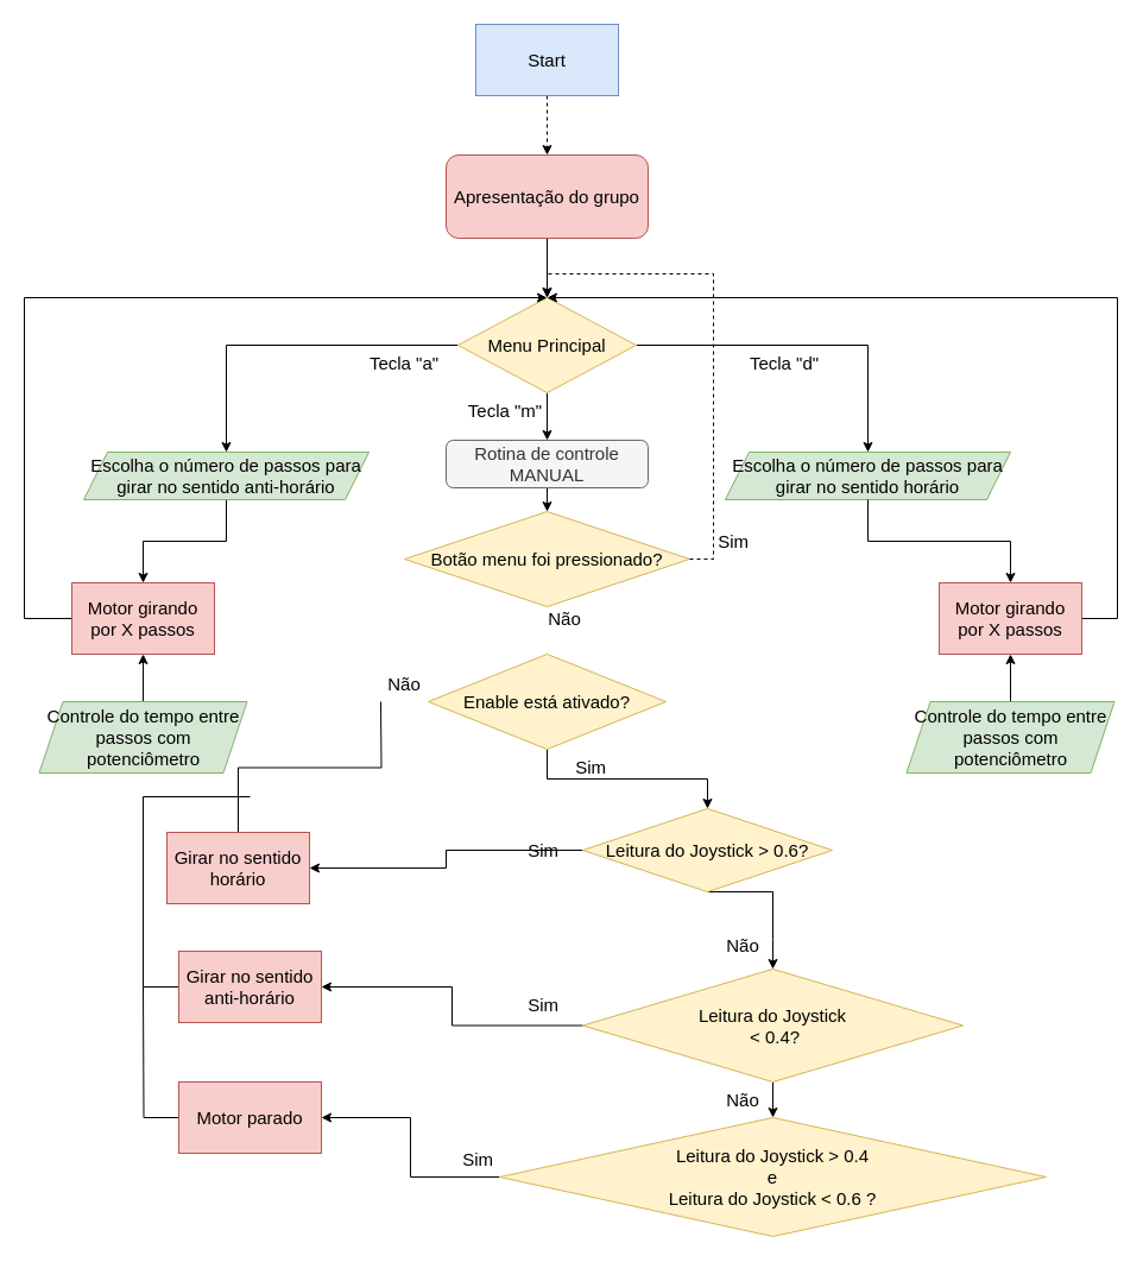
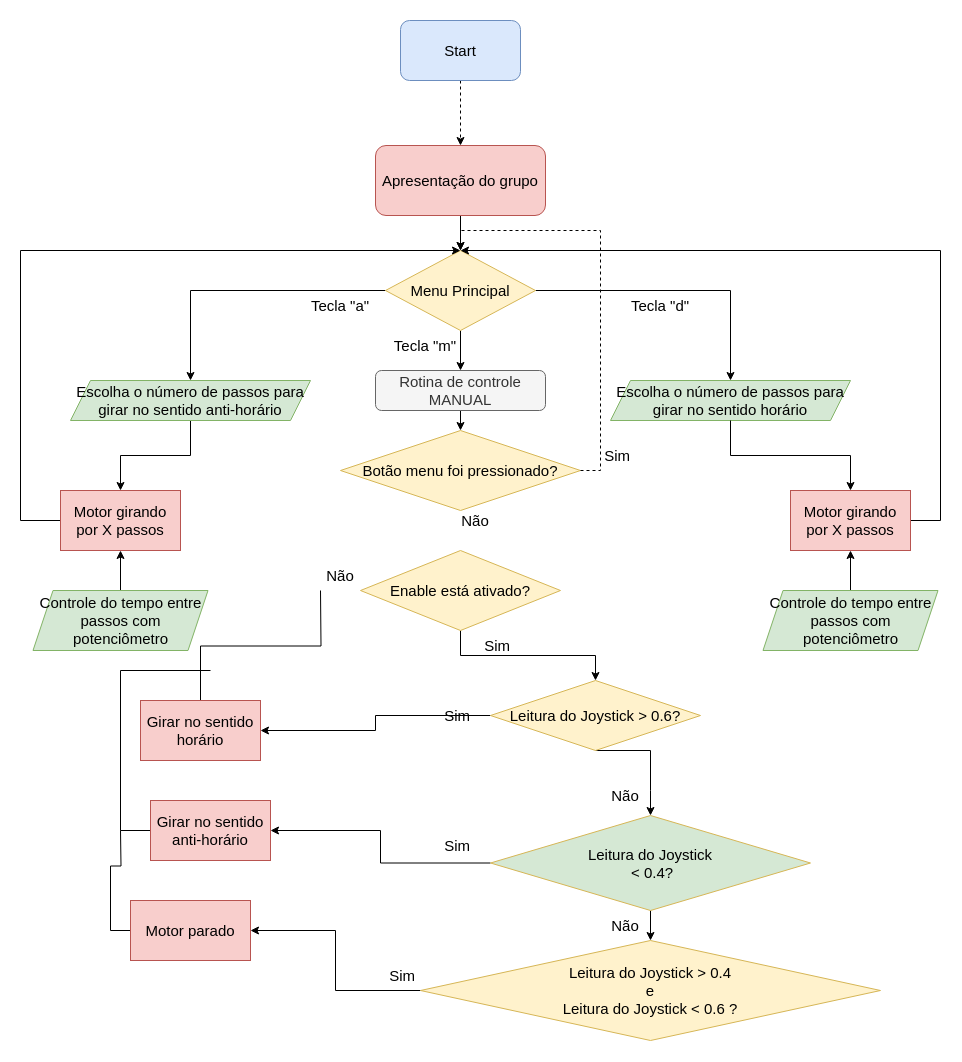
  <mxCell id="0" />
  <mxCell id="1" parent="0" />
  <mxCell id="2" style="edgeStyle=orthogonalEdgeStyle;rounded=0;orthogonalLoop=1;jettySize=auto;html=1;entryX=0.5;entryY=0;entryDx=0;entryDy=0;fontSize=15;dashed=1;" edge="1" parent="1" source="3" target="5"><mxGeometry relative="1" as="geometry" /></mxCell>
- <mxCell id="3" value="&lt;font style=&quot;font-size: 15px&quot;&gt;Start&lt;/font&gt;" style="whiteSpace=wrap;html=1;fillColor=#dae8fc;strokeColor=#6c8ebf;rounded=0;" vertex="1" parent="1"><mxGeometry x="400" y="20" width="120" height="60" as="geometry" /></mxCell>
+ <mxCell id="3" value="&lt;font style=&quot;font-size: 15px&quot;&gt;Start&lt;/font&gt;" style="rounded=1;whiteSpace=wrap;html=1;fillColor=#dae8fc;strokeColor=#6c8ebf;" vertex="1" parent="1"><mxGeometry x="400" y="20" width="120" height="60" as="geometry" /></mxCell>
  <mxCell id="4" value="" style="edgeStyle=orthogonalEdgeStyle;rounded=0;orthogonalLoop=1;jettySize=auto;html=1;fontSize=15;entryX=0.5;entryY=0;entryDx=0;entryDy=0;" edge="1" parent="1" source="5" target="11"><mxGeometry relative="1" as="geometry"><mxPoint x="460" y="260" as="targetPoint" /></mxGeometry></mxCell>
- <mxCell id="5" value="Apresentação do grupo" style="rounded=1;whiteSpace=wrap;html=1;fontSize=15;fillColor=#f8cecc;strokeColor=#b85450;" vertex="1" parent="1"><mxGeometry x="375" y="130" width="170" height="70" as="geometry" /></mxCell>
+ <mxCell id="5" value="Apresentação do grupo" style="rounded=1;whiteSpace=wrap;html=1;fontSize=15;fillColor=#f8cecc;strokeColor=#b85450;" vertex="1" parent="1"><mxGeometry x="375" y="145" width="170" height="70" as="geometry" /></mxCell>
  <mxCell id="6" style="edgeStyle=orthogonalEdgeStyle;rounded=0;orthogonalLoop=1;jettySize=auto;html=1;fontSize=15;entryX=0.5;entryY=0;entryDx=0;entryDy=0;exitX=0;exitY=0.5;exitDx=0;exitDy=0;" edge="1" parent="1" source="11" target="13"><mxGeometry relative="1" as="geometry"><mxPoint x="180" y="350" as="targetPoint" /><mxPoint x="320" y="300" as="sourcePoint" /></mxGeometry></mxCell>
  <mxCell id="7" style="edgeStyle=orthogonalEdgeStyle;rounded=0;orthogonalLoop=1;jettySize=auto;html=1;fontSize=15;entryX=0.5;entryY=0;entryDx=0;entryDy=0;exitX=1;exitY=0.5;exitDx=0;exitDy=0;" edge="1" parent="1" source="11" target="14"><mxGeometry relative="1" as="geometry"><mxPoint x="730" y="360" as="targetPoint" /><mxPoint x="560" y="290" as="sourcePoint" /><Array as="points"><mxPoint x="730" y="290" /></Array></mxGeometry></mxCell>
  <mxCell id="8" value="Tecla &quot;a&quot;" style="text;html=1;strokeColor=none;fillColor=none;align=center;verticalAlign=middle;whiteSpace=wrap;rounded=0;fontSize=15;" vertex="1" parent="1"><mxGeometry x="295" y="290" width="90" height="30" as="geometry" /></mxCell>
  <mxCell id="9" value="Tecla &quot;d&quot;" style="text;html=1;strokeColor=none;fillColor=none;align=center;verticalAlign=middle;whiteSpace=wrap;rounded=0;fontSize=15;" vertex="1" parent="1"><mxGeometry x="620" y="290" width="80" height="30" as="geometry" /></mxCell>
  <mxCell id="10" style="edgeStyle=orthogonalEdgeStyle;rounded=0;orthogonalLoop=1;jettySize=auto;html=1;fontSize=15;entryX=0.5;entryY=0;entryDx=0;entryDy=0;" edge="1" parent="1" source="11" target="26"><mxGeometry relative="1" as="geometry"><mxPoint x="460" y="370" as="targetPoint" /></mxGeometry></mxCell>
  <mxCell id="11" value="Menu Principal" style="rhombus;whiteSpace=wrap;html=1;fontSize=15;fillColor=#fff2cc;strokeColor=#d6b656;" vertex="1" parent="1"><mxGeometry x="385" y="250" width="150" height="80" as="geometry" /></mxCell>
  <mxCell id="12" style="edgeStyle=orthogonalEdgeStyle;rounded=0;orthogonalLoop=1;jettySize=auto;html=1;entryX=0.5;entryY=0;entryDx=0;entryDy=0;fontSize=15;" edge="1" parent="1" source="13" target="16"><mxGeometry relative="1" as="geometry" /></mxCell>
  <mxCell id="13" value="Escolha o número de passos para girar no sentido anti-horário" style="shape=parallelogram;perimeter=parallelogramPerimeter;whiteSpace=wrap;html=1;fixedSize=1;fontSize=15;fillColor=#d5e8d4;strokeColor=#82b366;" vertex="1" parent="1"><mxGeometry x="70" y="380" width="240" height="40" as="geometry" /></mxCell>
  <mxCell id="14" value="Escolha o número de passos para girar no sentido horário" style="shape=parallelogram;perimeter=parallelogramPerimeter;whiteSpace=wrap;html=1;fixedSize=1;fontSize=15;fillColor=#d5e8d4;strokeColor=#82b366;" vertex="1" parent="1"><mxGeometry x="610" y="380" width="240" height="40" as="geometry" /></mxCell>
  <mxCell id="15" style="edgeStyle=orthogonalEdgeStyle;rounded=0;orthogonalLoop=1;jettySize=auto;html=1;fontSize=15;" edge="1" parent="1" source="16"><mxGeometry relative="1" as="geometry"><mxPoint x="460" y="250" as="targetPoint" /><Array as="points"><mxPoint x="20" y="520" /><mxPoint x="20" y="250" /></Array></mxGeometry></mxCell>
  <mxCell id="16" value="Motor girando por X passos" style="rounded=0;whiteSpace=wrap;html=1;fontSize=15;fillColor=#f8cecc;strokeColor=#b85450;" vertex="1" parent="1"><mxGeometry x="60" y="490" width="120" height="60" as="geometry" /></mxCell>
  <mxCell id="17" style="edgeStyle=orthogonalEdgeStyle;rounded=0;orthogonalLoop=1;jettySize=auto;html=1;entryX=0.5;entryY=1;entryDx=0;entryDy=0;fontSize=15;" edge="1" parent="1" source="18" target="16"><mxGeometry relative="1" as="geometry" /></mxCell>
  <mxCell id="18" value="Controle do tempo entre passos com potenciômetro" style="shape=parallelogram;perimeter=parallelogramPerimeter;whiteSpace=wrap;html=1;fixedSize=1;fontSize=15;fillColor=#d5e8d4;strokeColor=#82b366;" vertex="1" parent="1"><mxGeometry x="32.5" y="590" width="175" height="60" as="geometry" /></mxCell>
  <mxCell id="19" style="edgeStyle=orthogonalEdgeStyle;rounded=0;orthogonalLoop=1;jettySize=auto;html=1;entryX=0.5;entryY=0;entryDx=0;entryDy=0;fontSize=15;exitX=0.5;exitY=1;exitDx=0;exitDy=0;" edge="1" parent="1" target="21" source="14"><mxGeometry relative="1" as="geometry"><mxPoint x="680" y="430" as="sourcePoint" /></mxGeometry></mxCell>
  <mxCell id="20" style="edgeStyle=orthogonalEdgeStyle;rounded=0;orthogonalLoop=1;jettySize=auto;html=1;entryX=0.5;entryY=0;entryDx=0;entryDy=0;fontSize=15;" edge="1" parent="1" source="21" target="11"><mxGeometry relative="1" as="geometry"><Array as="points"><mxPoint x="940" y="520" /><mxPoint x="940" y="250" /></Array></mxGeometry></mxCell>
  <mxCell id="21" value="Motor girando por X passos" style="rounded=0;whiteSpace=wrap;html=1;fontSize=15;fillColor=#f8cecc;strokeColor=#b85450;" vertex="1" parent="1"><mxGeometry x="790" y="490" width="120" height="60" as="geometry" /></mxCell>
  <mxCell id="22" style="edgeStyle=orthogonalEdgeStyle;rounded=0;orthogonalLoop=1;jettySize=auto;html=1;entryX=0.5;entryY=1;entryDx=0;entryDy=0;fontSize=15;" edge="1" parent="1" source="23" target="21"><mxGeometry relative="1" as="geometry" /></mxCell>
  <mxCell id="23" value="Controle do tempo entre passos com potenciômetro" style="shape=parallelogram;perimeter=parallelogramPerimeter;whiteSpace=wrap;html=1;fixedSize=1;fontSize=15;fillColor=#d5e8d4;strokeColor=#82b366;" vertex="1" parent="1"><mxGeometry x="762.5" y="590" width="175" height="60" as="geometry" /></mxCell>
  <mxCell id="24" value="Tecla &quot;m&quot;" style="text;html=1;strokeColor=none;fillColor=none;align=center;verticalAlign=middle;whiteSpace=wrap;rounded=0;fontSize=15;" vertex="1" parent="1"><mxGeometry x="385" y="330" width="80" height="30" as="geometry" /></mxCell>
  <mxCell id="25" style="edgeStyle=orthogonalEdgeStyle;rounded=0;orthogonalLoop=1;jettySize=auto;html=1;exitX=0.5;exitY=1;exitDx=0;exitDy=0;entryX=0.5;entryY=0;entryDx=0;entryDy=0;fontSize=15;endArrow=classic;endFill=1;" edge="1" parent="1" source="26" target="31"><mxGeometry relative="1" as="geometry" /></mxCell>
  <mxCell id="26" value="Rotina de controle MANUAL" style="rounded=1;whiteSpace=wrap;html=1;fontSize=15;fillColor=#f5f5f5;fontColor=#333333;strokeColor=#666666;" vertex="1" parent="1"><mxGeometry x="375" y="370" width="170" height="40" as="geometry" /></mxCell>
  <mxCell id="27" style="edgeStyle=orthogonalEdgeStyle;rounded=0;orthogonalLoop=1;jettySize=auto;html=1;fontSize=15;" edge="1" parent="1" source="28" target="37"><mxGeometry relative="1" as="geometry"><mxPoint x="460" y="670" as="targetPoint" /></mxGeometry></mxCell>
  <mxCell id="28" value="Enable está ativado?" style="rhombus;whiteSpace=wrap;html=1;fontSize=15;fillColor=#fff2cc;strokeColor=#d6b656;" vertex="1" parent="1"><mxGeometry x="360" y="550" width="200" height="80" as="geometry" /></mxCell>
  <mxCell id="29" value="Não" style="text;html=1;strokeColor=none;fillColor=none;align=center;verticalAlign=middle;whiteSpace=wrap;rounded=0;fontSize=15;" vertex="1" parent="1"><mxGeometry x="450" y="505" width="50" height="30" as="geometry" /></mxCell>
  <mxCell id="30" value="&amp;nbsp;Sim" style="text;html=1;strokeColor=none;fillColor=none;align=center;verticalAlign=middle;whiteSpace=wrap;rounded=0;fontSize=15;" vertex="1" parent="1"><mxGeometry x="470" y="630" width="50" height="30" as="geometry" /></mxCell>
  <mxCell id="31" value="Botão menu foi pressionado?" style="rhombus;whiteSpace=wrap;html=1;fontSize=15;fillColor=#fff2cc;strokeColor=#d6b656;" vertex="1" parent="1"><mxGeometry x="340" y="430" width="240" height="80" as="geometry" /></mxCell>
  <mxCell id="32" style="edgeStyle=orthogonalEdgeStyle;rounded=0;orthogonalLoop=1;jettySize=auto;html=1;entryX=0.5;entryY=0;entryDx=0;entryDy=0;fontSize=15;exitX=1;exitY=0.5;exitDx=0;exitDy=0;dashed=1;" edge="1" parent="1" source="31" target="11"><mxGeometry relative="1" as="geometry"><mxPoint x="350" y="535" as="sourcePoint" /><mxPoint x="350" y="495" as="targetPoint" /></mxGeometry></mxCell>
  <mxCell id="33" value="Não" style="text;html=1;strokeColor=none;fillColor=none;align=center;verticalAlign=middle;whiteSpace=wrap;rounded=0;fontSize=15;" vertex="1" parent="1"><mxGeometry x="315" y="560" width="50" height="30" as="geometry" /></mxCell>
  <mxCell id="34" value="&amp;nbsp;Sim" style="text;html=1;strokeColor=none;fillColor=none;align=center;verticalAlign=middle;whiteSpace=wrap;rounded=0;fontSize=15;" vertex="1" parent="1"><mxGeometry x="590" y="440" width="50" height="30" as="geometry" /></mxCell>
  <mxCell id="35" style="edgeStyle=orthogonalEdgeStyle;rounded=0;orthogonalLoop=1;jettySize=auto;html=1;fontSize=15;entryX=0.5;entryY=0;entryDx=0;entryDy=0;exitX=0.5;exitY=1;exitDx=0;exitDy=0;" edge="1" parent="1" source="37" target="45"><mxGeometry relative="1" as="geometry"><mxPoint x="340" y="840" as="targetPoint" /><Array as="points"><mxPoint x="650" y="790" /><mxPoint x="650" y="790" /></Array></mxGeometry></mxCell>
  <mxCell id="36" style="edgeStyle=orthogonalEdgeStyle;rounded=0;orthogonalLoop=1;jettySize=auto;html=1;entryX=1;entryY=0.5;entryDx=0;entryDy=0;fontSize=15;" edge="1" parent="1" source="37" target="41"><mxGeometry relative="1" as="geometry" /></mxCell>
  <mxCell id="37" value="Leitura do Joystick &amp;gt; 0.6?" style="rhombus;whiteSpace=wrap;html=1;fontSize=15;fillColor=#fff2cc;strokeColor=#d6b656;" vertex="1" parent="1"><mxGeometry x="490" y="680" width="210" height="70" as="geometry" /></mxCell>
  <mxCell id="38" value="&amp;nbsp;Sim" style="text;html=1;strokeColor=none;fillColor=none;align=center;verticalAlign=middle;whiteSpace=wrap;rounded=0;fontSize=15;" vertex="1" parent="1"><mxGeometry x="430" y="830" width="50" height="30" as="geometry" /></mxCell>
  <mxCell id="39" value="&amp;nbsp;Sim" style="text;html=1;strokeColor=none;fillColor=none;align=center;verticalAlign=middle;whiteSpace=wrap;rounded=0;fontSize=15;" vertex="1" parent="1"><mxGeometry x="430" y="700" width="50" height="30" as="geometry" /></mxCell>
  <mxCell id="40" style="edgeStyle=orthogonalEdgeStyle;rounded=0;orthogonalLoop=1;jettySize=auto;html=1;exitX=0.5;exitY=0;exitDx=0;exitDy=0;fontSize=15;endArrow=none;endFill=0;" edge="1" parent="1" source="41"><mxGeometry relative="1" as="geometry"><mxPoint x="320" y="590" as="targetPoint" /></mxGeometry></mxCell>
  <mxCell id="41" value="Girar no sentido horário" style="rounded=0;whiteSpace=wrap;html=1;fontSize=15;fillColor=#f8cecc;strokeColor=#b85450;" vertex="1" parent="1"><mxGeometry x="140" y="700" width="120" height="60" as="geometry" /></mxCell>
  <mxCell id="42" value="Não" style="text;html=1;strokeColor=none;fillColor=none;align=center;verticalAlign=middle;whiteSpace=wrap;rounded=0;fontSize=15;" vertex="1" parent="1"><mxGeometry x="600" y="780" width="50" height="30" as="geometry" /></mxCell>
  <mxCell id="43" style="edgeStyle=orthogonalEdgeStyle;rounded=0;orthogonalLoop=1;jettySize=auto;html=1;entryX=0.5;entryY=0;entryDx=0;entryDy=0;fontSize=15;endArrow=classic;endFill=1;" edge="1" parent="1" source="45" target="47"><mxGeometry relative="1" as="geometry" /></mxCell>
  <mxCell id="44" value="" style="edgeStyle=orthogonalEdgeStyle;rounded=0;orthogonalLoop=1;jettySize=auto;html=1;fontSize=15;endArrow=classic;endFill=1;entryX=1;entryY=0.5;entryDx=0;entryDy=0;" edge="1" parent="1" source="45" target="49"><mxGeometry relative="1" as="geometry" /></mxCell>
- <mxCell id="45" value="Leitura do Joystick&lt;br&gt;&amp;nbsp;&amp;lt; 0.4?" style="rhombus;whiteSpace=wrap;html=1;fontSize=15;fillColor=#fff2cc;strokeColor=#d6b656;" vertex="1" parent="1"><mxGeometry x="490" y="815" width="320" height="95" as="geometry" /></mxCell>
+ <mxCell id="45" value="Leitura do Joystick&lt;br&gt;&amp;nbsp;&amp;lt; 0.4?" style="rhombus;whiteSpace=wrap;html=1;fontSize=15;fillColor=#d5e8d4;strokeColor=#d6b656;" vertex="1" parent="1"><mxGeometry x="490" y="815" width="320" height="95" as="geometry" /></mxCell>
  <mxCell id="46" style="edgeStyle=orthogonalEdgeStyle;rounded=0;orthogonalLoop=1;jettySize=auto;html=1;fontSize=15;endArrow=classic;endFill=1;" edge="1" parent="1" source="47" target="52"><mxGeometry relative="1" as="geometry" /></mxCell>
  <mxCell id="47" value="Leitura do Joystick&amp;nbsp;&amp;gt; 0.4 &lt;br&gt;e &lt;br&gt;Leitura do Joystick&amp;nbsp;&amp;lt; 0.6 ?" style="rhombus;whiteSpace=wrap;html=1;fontSize=15;fillColor=#fff2cc;strokeColor=#d6b656;" vertex="1" parent="1"><mxGeometry x="420" y="940" width="460" height="100" as="geometry" /></mxCell>
  <mxCell id="48" style="edgeStyle=orthogonalEdgeStyle;rounded=0;orthogonalLoop=1;jettySize=auto;html=1;fontSize=15;endArrow=none;endFill=0;exitX=0;exitY=0.5;exitDx=0;exitDy=0;" edge="1" parent="1" source="49"><mxGeometry relative="1" as="geometry"><mxPoint x="210" y="670" as="targetPoint" /><Array as="points"><mxPoint x="120" y="830" /><mxPoint x="120" y="670" /></Array></mxGeometry></mxCell>
  <mxCell id="49" value="Girar no sentido anti-horário" style="rounded=0;whiteSpace=wrap;html=1;fontSize=15;fillColor=#f8cecc;strokeColor=#b85450;" vertex="1" parent="1"><mxGeometry x="150" y="800" width="120" height="60" as="geometry" /></mxCell>
  <mxCell id="50" value="Não" style="text;html=1;strokeColor=none;fillColor=none;align=center;verticalAlign=middle;whiteSpace=wrap;rounded=0;fontSize=15;" vertex="1" parent="1"><mxGeometry x="600" y="910" width="50" height="30" as="geometry" /></mxCell>
  <mxCell id="51" style="edgeStyle=orthogonalEdgeStyle;rounded=0;orthogonalLoop=1;jettySize=auto;html=1;fontSize=15;endArrow=none;endFill=0;" edge="1" parent="1" source="52"><mxGeometry relative="1" as="geometry"><mxPoint x="120" y="830" as="targetPoint" /></mxGeometry></mxCell>
- <mxCell id="52" value="Motor parado" style="rounded=0;whiteSpace=wrap;html=1;fontSize=15;fillColor=#f8cecc;strokeColor=#b85450;" vertex="1" parent="1"><mxGeometry x="150" y="910" width="120" height="60" as="geometry" /></mxCell>
+ <mxCell id="52" value="Motor parado" style="rounded=0;whiteSpace=wrap;html=1;fontSize=15;fillColor=#f8cecc;strokeColor=#b85450;" vertex="1" parent="1"><mxGeometry x="130" y="900" width="120" height="60" as="geometry" /></mxCell>
  <mxCell id="53" value="&amp;nbsp;Sim" style="text;html=1;strokeColor=none;fillColor=none;align=center;verticalAlign=middle;whiteSpace=wrap;rounded=0;fontSize=15;" vertex="1" parent="1"><mxGeometry x="375" y="960" width="50" height="30" as="geometry" /></mxCell>
  <mxCell id="54" style="edgeStyle=orthogonalEdgeStyle;rounded=0;orthogonalLoop=1;jettySize=auto;html=1;exitX=0.5;exitY=1;exitDx=0;exitDy=0;fontSize=15;endArrow=none;endFill=0;" edge="1" parent="1" source="45" target="45"><mxGeometry relative="1" as="geometry" /></mxCell>
